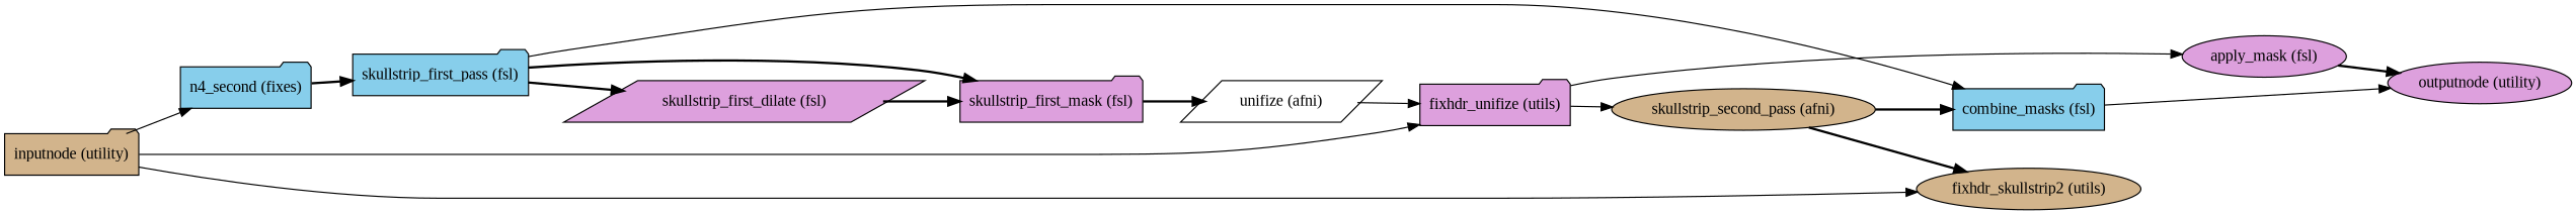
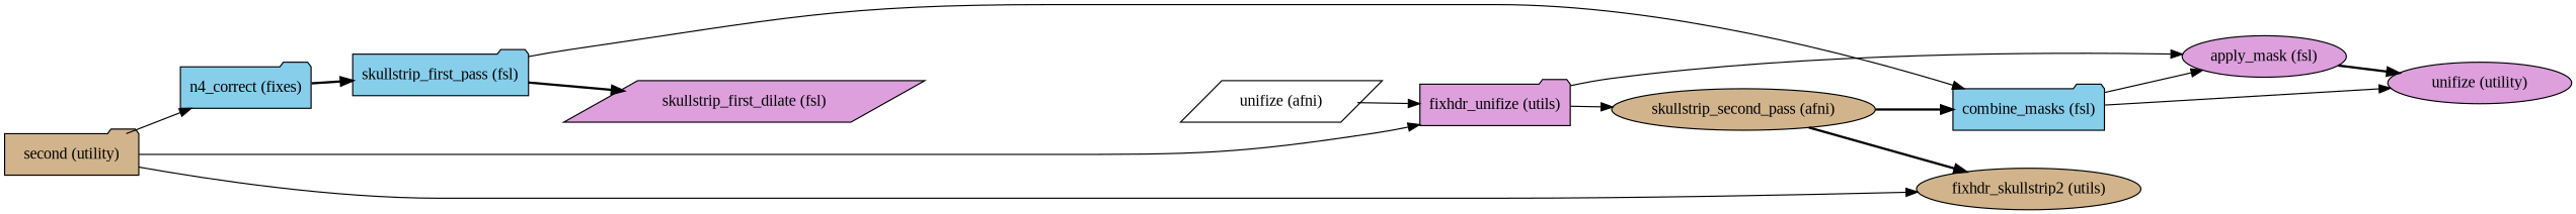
  strict digraph {
    fontname="Liberation Serif"
    rankdir=LR
    node [fillcolor=plum fontname="Liberation Serif" shape=folder style=filled]
    edge [fontname="Liberation Serif" style=solid]
-   "inputnode (utility)" [fillcolor=tan]
-   "n4_correct (fixes)" [fillcolor=skyblue label="n4_second (fixes)"]
+   "inputnode (utility)" [fillcolor=tan label="second (utility)"]
+   "n4_correct (fixes)" [fillcolor=skyblue]
    "fixhdr_unifize (utils)"
    "fixhdr_skullstrip2 (utils)" [fillcolor=tan shape=ellipse]
    "skullstrip_first_pass (fsl)" [fillcolor=skyblue]
    "skullstrip_second_pass (afni)" [fillcolor=tan shape=ellipse]
    "apply_mask (fsl)" [shape=ellipse]
    "combine_masks (fsl)" [fillcolor=skyblue]
    "skullstrip_first_dilate (fsl)" [shape=parallelogram]
-   "skullstrip_first_mask (fsl)"
-   "outputnode (utility)" [shape=ellipse]
+   "outputnode (utility)" [shape=ellipse label="unifize (utility)"]
    "unifize (afni)" [fillcolor=white shape=parallelogram]
    "inputnode (utility)" -> "n4_correct (fixes)"
    "inputnode (utility)" -> "fixhdr_unifize (utils)"
    "inputnode (utility)" -> "fixhdr_skullstrip2 (utils)"
    "n4_correct (fixes)" -> "skullstrip_first_pass (fsl)" [style=bold]
    "fixhdr_unifize (utils)" -> "skullstrip_second_pass (afni)"
    "fixhdr_unifize (utils)" -> "apply_mask (fsl)"
    "skullstrip_first_pass (fsl)" -> "combine_masks (fsl)"
    "skullstrip_first_pass (fsl)" -> "skullstrip_first_dilate (fsl)" [style=bold]
-   "skullstrip_first_pass (fsl)" -> "skullstrip_first_mask (fsl)" [style=bold]
    "skullstrip_second_pass (afni)" -> "fixhdr_skullstrip2 (utils)" [style=bold]
    "skullstrip_second_pass (afni)" -> "combine_masks (fsl)" [style=bold]
    "apply_mask (fsl)" -> "outputnode (utility)" [style=bold]
+   "combine_masks (fsl)" -> "apply_mask (fsl)"
    "combine_masks (fsl)" -> "outputnode (utility)"
-   "skullstrip_first_dilate (fsl)" -> "skullstrip_first_mask (fsl)" [style=bold]
-   "skullstrip_first_mask (fsl)" -> "unifize (afni)" [style=bold]
    "unifize (afni)" -> "fixhdr_unifize (utils)"
  }
